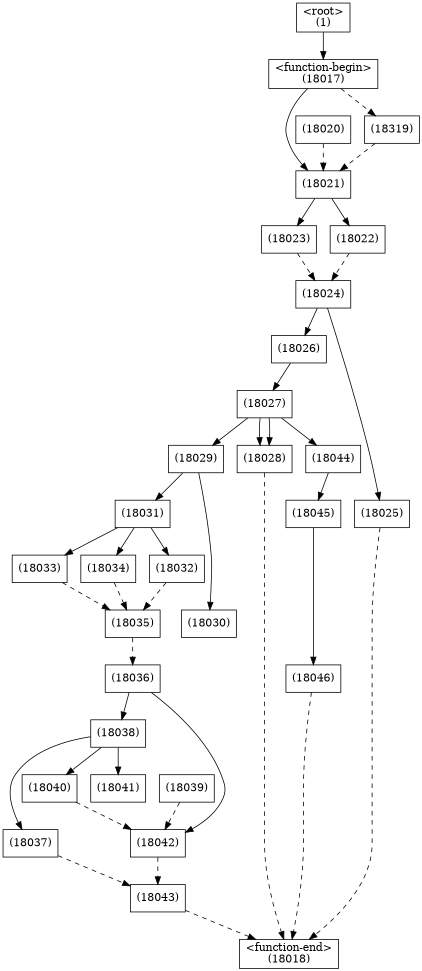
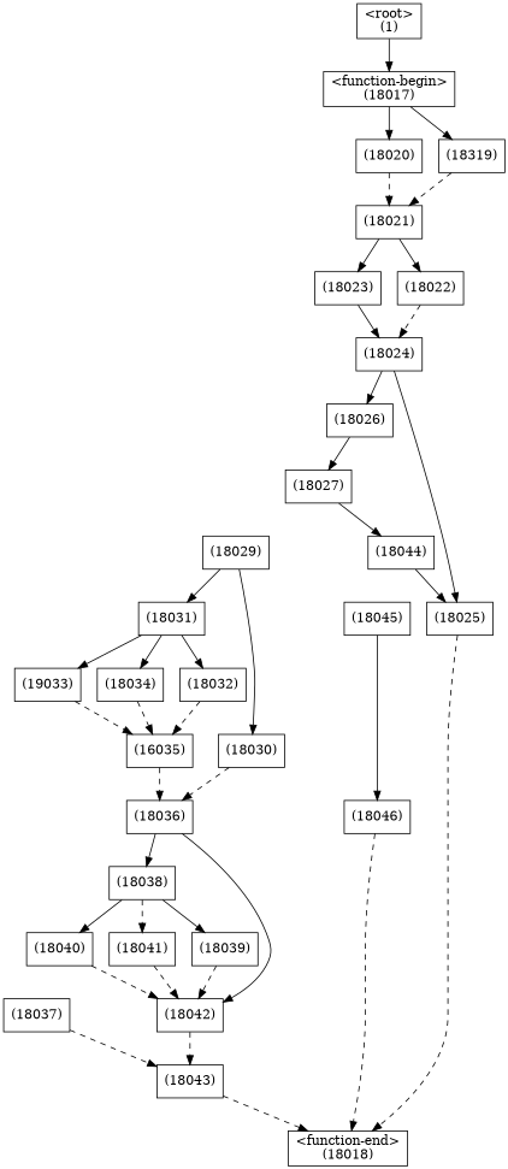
  digraph {
    node [shape=box]
    edge [style=solid]
    n1 [label="(18046)"]
    n2 [label="<function-end>\n(18018)"]
    n3 [label="(18045)"]
    n4 [label="(18044)"]
    n5 [label="(18027)"]
    n6 [label="(18029)"]
-   n7 [label="(18028)"]
    n8 [label="(18030)"]
    n9 [label="(18031)"]
    n10 [label="(18043)"]
    n11 [label="(18042)"]
    n12 [label="(18037)"]
    n13 [label="(18039)"]
    n14 [label="(18040)"]
    n15 [label="(18041)"]
    n16 [label="(18038)"]
    n17 [label="(18036)"]
-   n18 [label="(18035)"]
+   n18 [label="(16035)"]
    n19 [label="(18032)"]
-   n20 [label="(18033)"]
+   n20 [label="(19033)"]
    n21 [label="(18034)"]
    n22 [label="(18026)"]
    n23 [label="(18024)"]
    n24 [label="(18025)"]
    n25 [label="(18023)"]
    n26 [label="(18022)"]
    n27 [label="(18021)"]
    n28 [label="(18020)"]
    n29 [label="(18319)"]
    n30 [label="<function-begin>\n(18017)"]
    n31 [label="<root>\n(1)"]
    n1 -> n2 [style=dashed]
    n3 -> n1
-   n4 -> n3
+   n4 -> n24
    n5 -> n4
-   n5 -> n6
-   n5 -> n7
-   n5 -> n7
    n6 -> n8
    n6 -> n9
-   n7 -> n2 [style=dashed]
+   n8 -> n17 [style=dashed]
    n9 -> n19
    n9 -> n20
    n9 -> n21
    n10 -> n2 [style=dashed]
    n11 -> n10 [style=dashed]
    n12 -> n10 [style=dashed]
    n13 -> n11 [style=dashed]
    n14 -> n11 [style=dashed]
-   n16 -> n12
+   n15 -> n11 [style=dashed]
+   n16 -> n13
    n16 -> n14
-   n16 -> n15
+   n16 -> n15 [style=dashed]
    n17 -> n11
    n17 -> n16
    n18 -> n17 [style=dashed]
    n19 -> n18 [style=dashed]
    n20 -> n18 [style=dashed]
    n21 -> n18 [style=dashed]
    n22 -> n5
    n23 -> n22
    n23 -> n24
    n24 -> n2 [style=dashed]
-   n25 -> n23 [style=dashed]
+   n25 -> n23
    n26 -> n23 [style=dashed]
    n27 -> n25
    n27 -> n26
    n28 -> n27 [style=dashed]
    n29 -> n27 [style=dashed]
-   n30 -> n27
-   n30 -> n29 [style=dashed]
+   n30 -> n28
+   n30 -> n29
    n31 -> n30
  }
